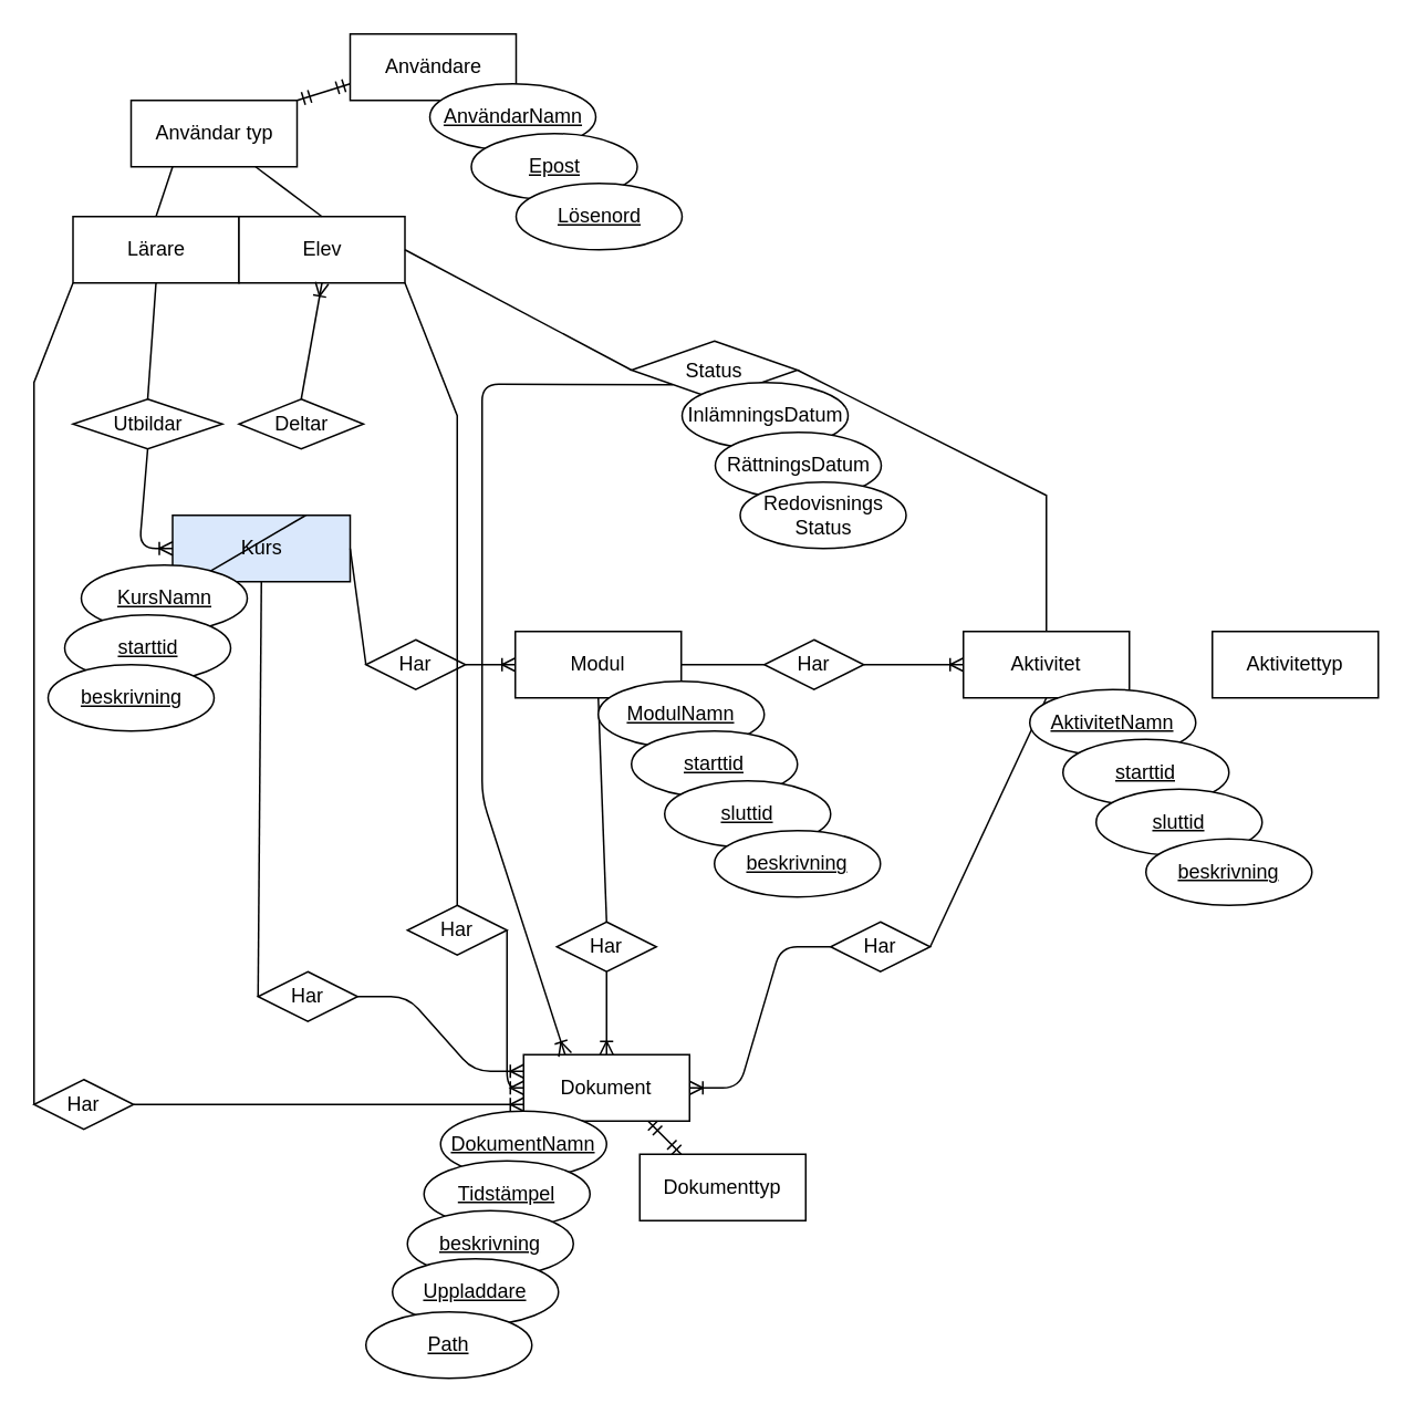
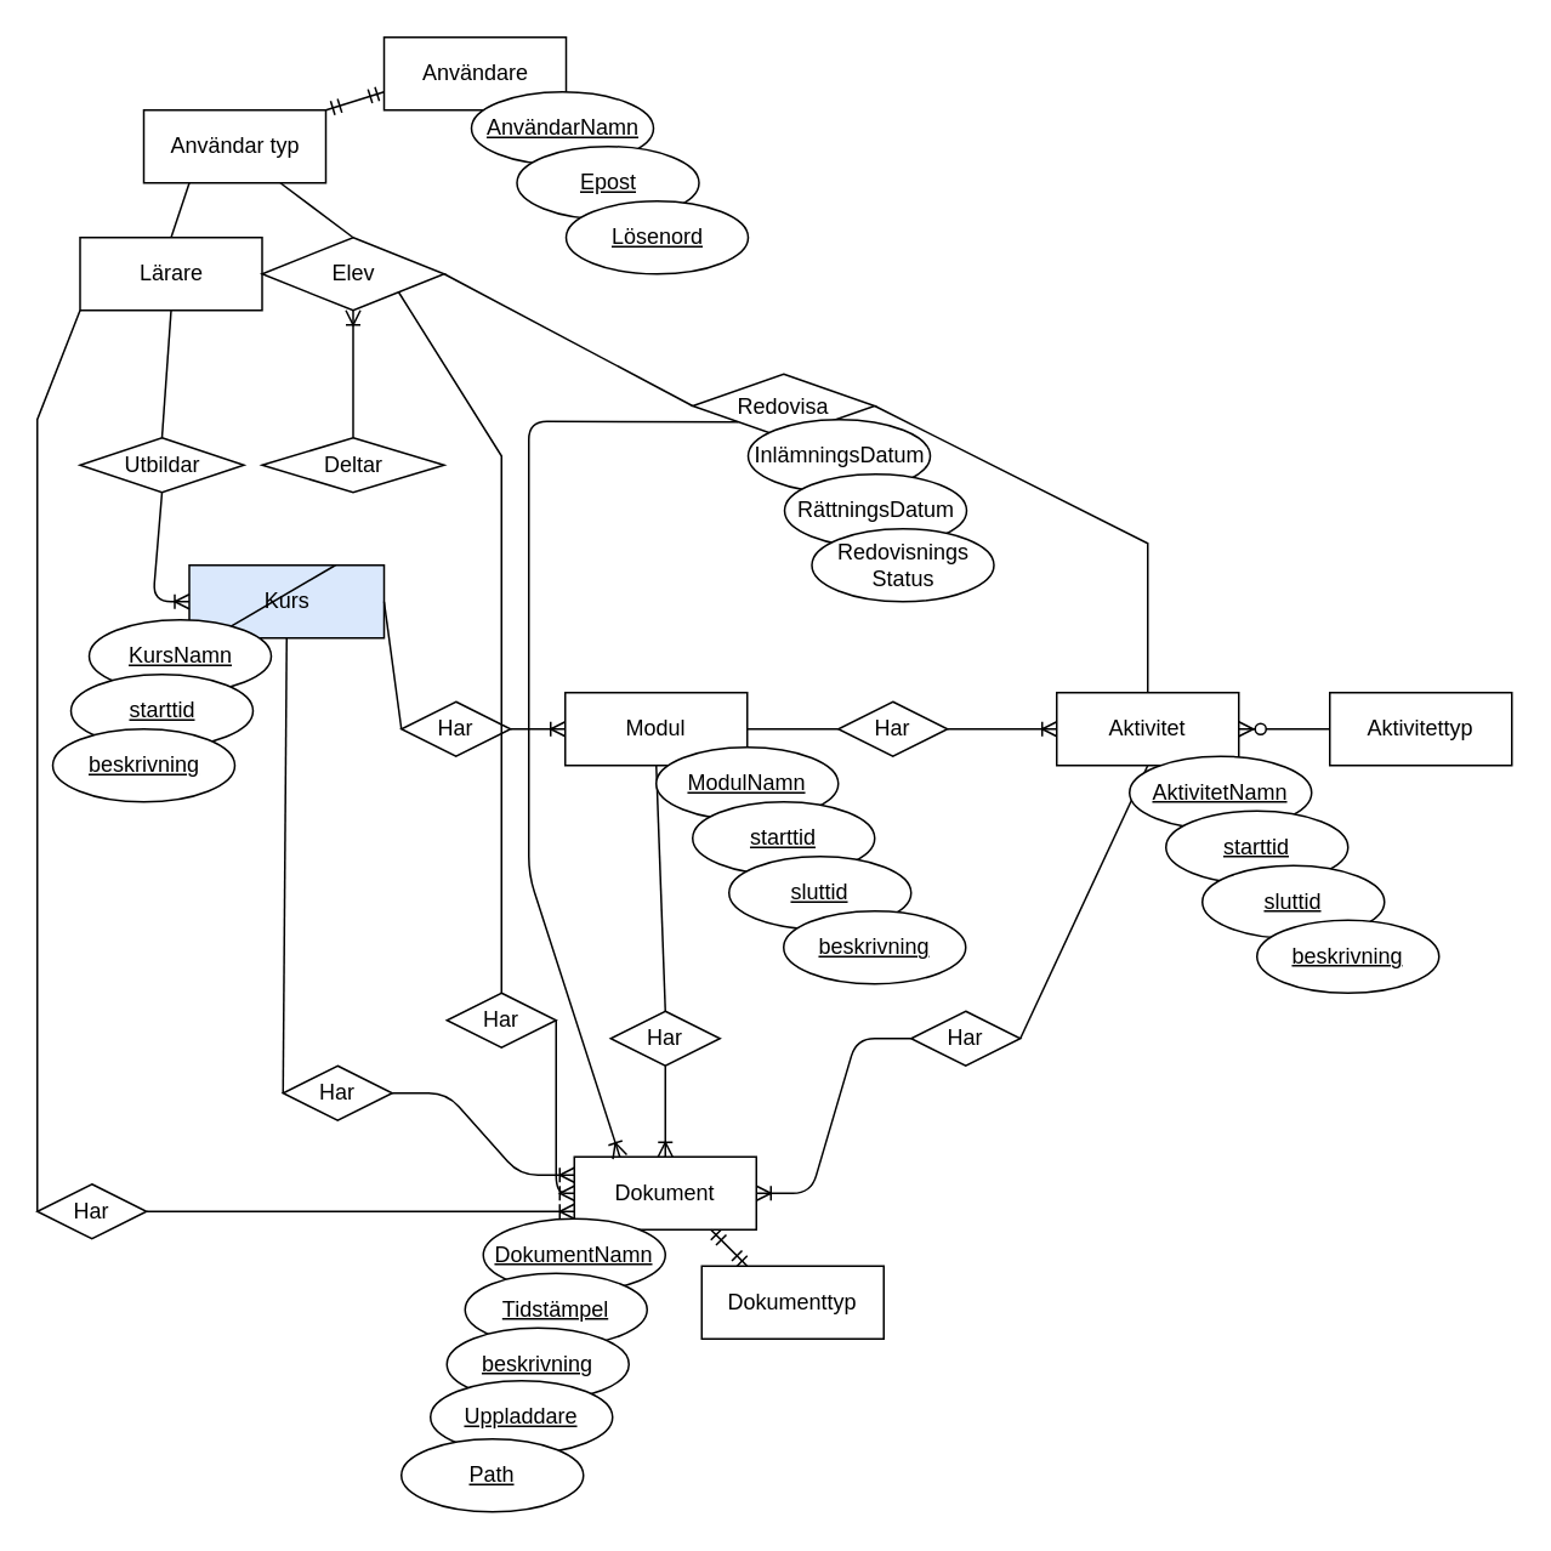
  <mxCell id="0" />
  <mxCell id="1" parent="0" />
  <mxCell id="2" value="Lärare" style="whiteSpace=wrap;html=1;align=center;" parent="1" vertex="1"><mxGeometry x="43.5" y="130" width="100" height="40" as="geometry" /></mxCell>
  <mxCell id="3" value="Kurs" style="whiteSpace=wrap;html=1;align=center;fillColor=#dae8fc;" parent="1" vertex="1"><mxGeometry x="103.5" y="310" width="107" height="40" as="geometry" /></mxCell>
  <mxCell id="4" value="Modul" style="whiteSpace=wrap;html=1;align=center;" parent="1" vertex="1"><mxGeometry x="310" y="380" width="100" height="40" as="geometry" /></mxCell>
  <mxCell id="5" value="Dokument" style="whiteSpace=wrap;html=1;align=center;" parent="1" vertex="1"><mxGeometry x="315" y="635" width="100" height="40" as="geometry" /></mxCell>
  <mxCell id="6" value="Aktivitet" style="whiteSpace=wrap;html=1;align=center;" parent="1" vertex="1"><mxGeometry x="580" y="380" width="100" height="40" as="geometry" /></mxCell>
- <mxCell id="7" value="Elev" style="whiteSpace=wrap;html=1;align=center;" parent="1" vertex="1"><mxGeometry x="143.5" y="130" width="100" height="40" as="geometry" /></mxCell>
+ <mxCell id="7" value="Elev" style="rhombus;whiteSpace=wrap;html=1;align=center;" parent="1" vertex="1"><mxGeometry x="143.5" y="130" width="100" height="40" as="geometry" /></mxCell>
  <mxCell id="8" value="" style="fontSize=12;html=1;endArrow=ERoneToMany;entryX=0;entryY=0.5;entryDx=0;entryDy=0;exitX=0.5;exitY=1;exitDx=0;exitDy=0;" parent="1" source="17" target="3" edge="1"><mxGeometry width="100" height="100" relative="1" as="geometry"><mxPoint x="113.5" y="158" as="sourcePoint" /><mxPoint x="183.5" y="180" as="targetPoint" /><Array as="points"><mxPoint x="83.5" y="330" /></Array></mxGeometry></mxCell>
  <mxCell id="9" value="" style="edgeStyle=entityRelationEdgeStyle;fontSize=12;html=1;endArrow=ERoneToMany;exitX=1;exitY=0.5;exitDx=0;exitDy=0;entryX=0;entryY=0.5;entryDx=0;entryDy=0;" parent="1" source="21" target="4" edge="1"><mxGeometry width="100" height="100" relative="1" as="geometry"><mxPoint x="180" y="430" as="sourcePoint" /><mxPoint x="280" y="330" as="targetPoint" /></mxGeometry></mxCell>
  <mxCell id="10" value="" style="edgeStyle=entityRelationEdgeStyle;fontSize=12;html=1;endArrow=ERoneToMany;exitX=1;exitY=0.5;exitDx=0;exitDy=0;entryX=0;entryY=0.5;entryDx=0;entryDy=0;" parent="1" source="23" target="6" edge="1"><mxGeometry width="100" height="100" relative="1" as="geometry"><mxPoint x="420" y="430" as="sourcePoint" /><mxPoint x="520" y="330" as="targetPoint" /></mxGeometry></mxCell>
  <mxCell id="11" value="" style="fontSize=12;html=1;endArrow=ERoneToMany;entryX=0;entryY=0.5;entryDx=0;entryDy=0;exitX=1;exitY=0.5;exitDx=0;exitDy=0;" parent="1" source="34" target="5" edge="1"><mxGeometry width="100" height="100" relative="1" as="geometry"><mxPoint x="375" y="340" as="sourcePoint" /><mxPoint x="395" y="440" as="targetPoint" /><Array as="points"><mxPoint x="305" y="655" /></Array></mxGeometry></mxCell>
  <mxCell id="12" value="" style="fontSize=12;html=1;endArrow=ERoneToMany;entryX=0;entryY=0.75;entryDx=0;entryDy=0;exitX=1;exitY=0.5;exitDx=0;exitDy=0;" parent="1" source="28" target="5" edge="1"><mxGeometry width="100" height="100" relative="1" as="geometry"><mxPoint x="55" y="335" as="sourcePoint" /><mxPoint x="85" y="635" as="targetPoint" /><Array as="points" /></mxGeometry></mxCell>
  <mxCell id="13" value="" style="fontSize=12;html=1;endArrow=ERoneToMany;entryX=0.5;entryY=0;entryDx=0;entryDy=0;exitX=0.5;exitY=1;exitDx=0;exitDy=0;" parent="1" source="27" target="5" edge="1"><mxGeometry width="100" height="100" relative="1" as="geometry"><mxPoint x="255" y="315" as="sourcePoint" /><mxPoint x="275" y="615" as="targetPoint" /></mxGeometry></mxCell>
  <mxCell id="14" value="" style="edgeStyle=entityRelationEdgeStyle;fontSize=12;html=1;endArrow=ERoneToMany;exitX=1;exitY=0.5;exitDx=0;exitDy=0;entryX=0;entryY=0.25;entryDx=0;entryDy=0;" parent="1" source="26" target="5" edge="1"><mxGeometry width="100" height="100" relative="1" as="geometry"><mxPoint x="345" y="455" as="sourcePoint" /><mxPoint x="285" y="525" as="targetPoint" /></mxGeometry></mxCell>
  <mxCell id="15" value="" style="edgeStyle=entityRelationEdgeStyle;fontSize=12;html=1;endArrow=ERoneToMany;entryX=1;entryY=0.5;entryDx=0;entryDy=0;exitX=0;exitY=0.5;exitDx=0;exitDy=0;" parent="1" source="25" target="5" edge="1"><mxGeometry width="100" height="100" relative="1" as="geometry"><mxPoint x="445" y="545" as="sourcePoint" /><mxPoint x="520" y="685" as="targetPoint" /></mxGeometry></mxCell>
  <mxCell id="16" value="" style="fontSize=12;html=1;endArrow=ERoneToMany;entryX=0.5;entryY=1;entryDx=0;entryDy=0;exitX=0.5;exitY=0;exitDx=0;exitDy=0;" parent="1" source="18" target="7" edge="1"><mxGeometry width="100" height="100" relative="1" as="geometry"><mxPoint x="103.5" y="310" as="sourcePoint" /><mxPoint x="123.5" y="400" as="targetPoint" /><Array as="points" /></mxGeometry></mxCell>
  <mxCell id="17" value="Utbildar" style="shape=rhombus;perimeter=rhombusPerimeter;whiteSpace=wrap;html=1;align=center;" parent="1" vertex="1"><mxGeometry x="43.5" y="240" width="90" height="30" as="geometry" /></mxCell>
- <mxCell id="18" value="Deltar" style="shape=rhombus;perimeter=rhombusPerimeter;whiteSpace=wrap;html=1;align=center;" parent="1" vertex="1"><mxGeometry x="143.5" y="240" width="75" height="30" as="geometry" /></mxCell>
+ <mxCell id="18" value="Deltar" style="shape=rhombus;perimeter=rhombusPerimeter;whiteSpace=wrap;html=1;align=center;" parent="1" vertex="1"><mxGeometry x="143.5" y="240" width="100" height="30" as="geometry" /></mxCell>
  <mxCell id="19" value="" style="endArrow=none;html=1;rounded=0;exitX=0.75;exitY=0;exitDx=0;exitDy=0;" parent="1" source="3" target="48" edge="1"><mxGeometry relative="1" as="geometry"><mxPoint x="243.5" y="300" as="sourcePoint" /><mxPoint x="403.5" y="300" as="targetPoint" /></mxGeometry></mxCell>
  <mxCell id="20" value="" style="endArrow=none;html=1;rounded=0;exitX=0.5;exitY=0;exitDx=0;exitDy=0;entryX=0.5;entryY=1;entryDx=0;entryDy=0;" parent="1" source="17" target="2" edge="1"><mxGeometry relative="1" as="geometry"><mxPoint x="193.75" y="460" as="sourcePoint" /><mxPoint x="203.5" y="420" as="targetPoint" /></mxGeometry></mxCell>
  <mxCell id="21" value="Har" style="shape=rhombus;perimeter=rhombusPerimeter;whiteSpace=wrap;html=1;align=center;" parent="1" vertex="1"><mxGeometry x="220" y="385" width="60" height="30" as="geometry" /></mxCell>
  <mxCell id="22" value="" style="endArrow=none;html=1;rounded=0;exitX=1;exitY=0.5;exitDx=0;exitDy=0;entryX=0;entryY=0.5;entryDx=0;entryDy=0;" parent="1" source="3" target="21" edge="1"><mxGeometry relative="1" as="geometry"><mxPoint x="190.25" y="250" as="sourcePoint" /><mxPoint x="220" y="260" as="targetPoint" /></mxGeometry></mxCell>
  <mxCell id="23" value="Har" style="shape=rhombus;perimeter=rhombusPerimeter;whiteSpace=wrap;html=1;align=center;" parent="1" vertex="1"><mxGeometry x="460" y="385" width="60" height="30" as="geometry" /></mxCell>
  <mxCell id="24" value="" style="endArrow=none;html=1;rounded=0;exitX=1;exitY=0.5;exitDx=0;exitDy=0;entryX=0;entryY=0.5;entryDx=0;entryDy=0;" parent="1" source="4" target="23" edge="1"><mxGeometry relative="1" as="geometry"><mxPoint x="190.25" y="390" as="sourcePoint" /><mxPoint x="200" y="350" as="targetPoint" /></mxGeometry></mxCell>
  <mxCell id="25" value="Har" style="shape=rhombus;perimeter=rhombusPerimeter;whiteSpace=wrap;html=1;align=center;" parent="1" vertex="1"><mxGeometry x="500" y="555" width="60" height="30" as="geometry" /></mxCell>
  <mxCell id="26" value="Har" style="shape=rhombus;perimeter=rhombusPerimeter;whiteSpace=wrap;html=1;align=center;" parent="1" vertex="1"><mxGeometry x="155" y="585" width="60" height="30" as="geometry" /></mxCell>
  <mxCell id="27" value="Har" style="shape=rhombus;perimeter=rhombusPerimeter;whiteSpace=wrap;html=1;align=center;" parent="1" vertex="1"><mxGeometry x="335" y="555" width="60" height="30" as="geometry" /></mxCell>
  <mxCell id="28" value="Har" style="shape=rhombus;perimeter=rhombusPerimeter;whiteSpace=wrap;html=1;align=center;" parent="1" vertex="1"><mxGeometry x="20" y="650" width="60" height="30" as="geometry" /></mxCell>
  <mxCell id="29" value="" style="endArrow=none;html=1;rounded=0;exitX=0;exitY=0.5;exitDx=0;exitDy=0;entryX=0;entryY=1;entryDx=0;entryDy=0;" parent="1" source="28" target="2" edge="1"><mxGeometry relative="1" as="geometry"><mxPoint x="95" y="320" as="sourcePoint" /><mxPoint x="100" y="240" as="targetPoint" /><Array as="points"><mxPoint x="20" y="230" /></Array></mxGeometry></mxCell>
  <mxCell id="30" value="" style="endArrow=none;html=1;rounded=0;exitX=0.5;exitY=0;exitDx=0;exitDy=0;entryX=0.5;entryY=1;entryDx=0;entryDy=0;" parent="1" source="27" target="4" edge="1"><mxGeometry relative="1" as="geometry"><mxPoint x="190.25" y="390" as="sourcePoint" /><mxPoint x="200" y="350" as="targetPoint" /></mxGeometry></mxCell>
  <mxCell id="31" value="" style="endArrow=none;html=1;rounded=0;exitX=1;exitY=0.5;exitDx=0;exitDy=0;entryX=0.5;entryY=1;entryDx=0;entryDy=0;" parent="1" source="25" target="6" edge="1"><mxGeometry relative="1" as="geometry"><mxPoint x="370" y="470" as="sourcePoint" /><mxPoint x="370" y="430" as="targetPoint" /></mxGeometry></mxCell>
  <mxCell id="32" value="" style="endArrow=none;html=1;rounded=0;exitX=0;exitY=0.5;exitDx=0;exitDy=0;entryX=0.5;entryY=1;entryDx=0;entryDy=0;" parent="1" source="26" target="3" edge="1"><mxGeometry relative="1" as="geometry"><mxPoint x="530" y="495" as="sourcePoint" /><mxPoint x="640" y="430" as="targetPoint" /></mxGeometry></mxCell>
- <mxCell id="33" value="Status" style="shape=rhombus;perimeter=rhombusPerimeter;whiteSpace=wrap;html=1;align=center;" parent="1" vertex="1"><mxGeometry x="380" y="205" width="100" height="35" as="geometry" /></mxCell>
+ <mxCell id="33" value="Redovisa" style="shape=rhombus;perimeter=rhombusPerimeter;whiteSpace=wrap;html=1;align=center;" parent="1" vertex="1"><mxGeometry x="380" y="205" width="100" height="35" as="geometry" /></mxCell>
  <mxCell id="34" value="Har" style="shape=rhombus;perimeter=rhombusPerimeter;whiteSpace=wrap;html=1;align=center;" parent="1" vertex="1"><mxGeometry x="245" y="545" width="60" height="30" as="geometry" /></mxCell>
  <mxCell id="35" value="" style="endArrow=none;html=1;rounded=0;exitX=0.5;exitY=0;exitDx=0;exitDy=0;entryX=1;entryY=1;entryDx=0;entryDy=0;" parent="1" source="34" target="7" edge="1"><mxGeometry relative="1" as="geometry"><mxPoint x="160" y="515" as="sourcePoint" /><mxPoint x="163.5" y="430" as="targetPoint" /><Array as="points"><mxPoint x="275" y="250" /></Array></mxGeometry></mxCell>
  <mxCell id="36" value="" style="endArrow=none;html=1;rounded=0;exitX=0;exitY=0.5;exitDx=0;exitDy=0;entryX=1;entryY=0.5;entryDx=0;entryDy=0;" parent="1" source="33" target="7" edge="1"><mxGeometry relative="1" as="geometry"><mxPoint x="283.5" y="530" as="sourcePoint" /><mxPoint x="253.5" y="310" as="targetPoint" /></mxGeometry></mxCell>
  <mxCell id="37" value="" style="endArrow=none;html=1;rounded=0;exitX=0.5;exitY=0;exitDx=0;exitDy=0;entryX=1;entryY=0.5;entryDx=0;entryDy=0;" parent="1" source="6" target="33" edge="1"><mxGeometry relative="1" as="geometry"><mxPoint x="420" y="550" as="sourcePoint" /><mxPoint x="440" y="325" as="targetPoint" /><Array as="points"><mxPoint x="630" y="298" /></Array></mxGeometry></mxCell>
  <mxCell id="38" value="&lt;span&gt;Aktivitettyp&lt;/span&gt;" style="whiteSpace=wrap;html=1;align=center;" parent="1" vertex="1"><mxGeometry x="730" y="380" width="100" height="40" as="geometry" /></mxCell>
  <mxCell id="39" value="&lt;span&gt;Dokumenttyp&lt;/span&gt;" style="whiteSpace=wrap;html=1;align=center;" parent="1" vertex="1"><mxGeometry x="385" y="695" width="100" height="40" as="geometry" /></mxCell>
  <mxCell id="40" value="ModulNamn" style="ellipse;whiteSpace=wrap;html=1;align=center;fontStyle=4;" parent="1" vertex="1"><mxGeometry x="360" y="410" width="100" height="40" as="geometry" /></mxCell>
  <mxCell id="41" value="starttid" style="ellipse;whiteSpace=wrap;html=1;align=center;fontStyle=4;" parent="1" vertex="1"><mxGeometry x="380" y="440" width="100" height="40" as="geometry" /></mxCell>
  <mxCell id="42" value="sluttid" style="ellipse;whiteSpace=wrap;html=1;align=center;fontStyle=4;" parent="1" vertex="1"><mxGeometry x="400" y="470" width="100" height="40" as="geometry" /></mxCell>
  <mxCell id="43" value="&#10;&#10;beskrivning&#10;&#10;" style="ellipse;whiteSpace=wrap;html=1;align=center;fontStyle=4;" parent="1" vertex="1"><mxGeometry x="430" y="500" width="100" height="40" as="geometry" /></mxCell>
  <mxCell id="44" value="AktivitetNamn" style="ellipse;whiteSpace=wrap;html=1;align=center;fontStyle=4;" parent="1" vertex="1"><mxGeometry x="620" y="415" width="100" height="40" as="geometry" /></mxCell>
  <mxCell id="45" value="starttid" style="ellipse;whiteSpace=wrap;html=1;align=center;fontStyle=4;" parent="1" vertex="1"><mxGeometry x="640" y="445" width="100" height="40" as="geometry" /></mxCell>
  <mxCell id="46" value="sluttid" style="ellipse;whiteSpace=wrap;html=1;align=center;fontStyle=4;" parent="1" vertex="1"><mxGeometry x="660" y="475" width="100" height="40" as="geometry" /></mxCell>
  <mxCell id="47" value="&#10;&#10;beskrivning&#10;&#10;" style="ellipse;whiteSpace=wrap;html=1;align=center;fontStyle=4;" parent="1" vertex="1"><mxGeometry x="690" y="505" width="100" height="40" as="geometry" /></mxCell>
  <mxCell id="48" value="KursNamn" style="ellipse;whiteSpace=wrap;html=1;align=center;fontStyle=4;" parent="1" vertex="1"><mxGeometry x="48.5" y="340" width="100" height="40" as="geometry" /></mxCell>
  <mxCell id="49" value="starttid" style="ellipse;whiteSpace=wrap;html=1;align=center;fontStyle=4;" parent="1" vertex="1"><mxGeometry x="38.5" y="370" width="100" height="40" as="geometry" /></mxCell>
  <mxCell id="50" value="&#10;&#10;beskrivning&#10;&#10;" style="ellipse;whiteSpace=wrap;html=1;align=center;fontStyle=4;" parent="1" vertex="1"><mxGeometry x="28.5" y="400" width="100" height="40" as="geometry" /></mxCell>
  <mxCell id="51" value="DokumentNamn" style="ellipse;whiteSpace=wrap;html=1;align=center;fontStyle=4;" parent="1" vertex="1"><mxGeometry x="265" y="669" width="100" height="40" as="geometry" /></mxCell>
  <mxCell id="52" value="Tidstämpel" style="ellipse;whiteSpace=wrap;html=1;align=center;fontStyle=4;" parent="1" vertex="1"><mxGeometry x="255" y="699" width="100" height="40" as="geometry" /></mxCell>
  <mxCell id="53" value="&#10;&#10;beskrivning&#10;&#10;" style="ellipse;whiteSpace=wrap;html=1;align=center;fontStyle=4;" parent="1" vertex="1"><mxGeometry x="245" y="729" width="100" height="40" as="geometry" /></mxCell>
  <mxCell id="54" value="" style="fontSize=12;html=1;endArrow=ERmandOne;startArrow=ERmandOne;exitX=0.75;exitY=1;exitDx=0;exitDy=0;entryX=0.25;entryY=0;entryDx=0;entryDy=0;" parent="1" source="5" target="39" edge="1"><mxGeometry width="100" height="100" relative="1" as="geometry"><mxPoint x="695" y="385" as="sourcePoint" /><mxPoint x="745" y="385" as="targetPoint" /></mxGeometry></mxCell>
  <mxCell id="55" value="Uppladdare" style="ellipse;whiteSpace=wrap;html=1;align=center;fontStyle=4;" parent="1" vertex="1"><mxGeometry x="236" y="758" width="100" height="40" as="geometry" /></mxCell>
  <mxCell id="56" value="Användare" style="whiteSpace=wrap;html=1;align=center;" parent="1" vertex="1"><mxGeometry x="210.5" y="20" width="100" height="40" as="geometry" /></mxCell>
  <mxCell id="57" value="Användar typ" style="whiteSpace=wrap;html=1;align=center;" parent="1" vertex="1"><mxGeometry x="78.5" y="60" width="100" height="40" as="geometry" /></mxCell>
  <mxCell id="58" value="" style="fontSize=12;html=1;endArrow=ERmandOne;startArrow=ERmandOne;exitX=1;exitY=0;exitDx=0;exitDy=0;entryX=0;entryY=0.75;entryDx=0;entryDy=0;" parent="1" source="57" target="56" edge="1"><mxGeometry width="100" height="100" relative="1" as="geometry"><mxPoint x="693.5" y="480" as="sourcePoint" /><mxPoint x="743.5" y="480" as="targetPoint" /></mxGeometry></mxCell>
  <mxCell id="59" value="" style="endArrow=none;html=1;rounded=0;exitX=0.5;exitY=0;exitDx=0;exitDy=0;entryX=0.75;entryY=1;entryDx=0;entryDy=0;" parent="1" source="7" target="57" edge="1"><mxGeometry relative="1" as="geometry"><mxPoint x="387.5" y="247.5" as="sourcePoint" /><mxPoint x="253.5" y="160" as="targetPoint" /></mxGeometry></mxCell>
  <mxCell id="60" value="" style="endArrow=none;html=1;rounded=0;exitX=0.5;exitY=0;exitDx=0;exitDy=0;entryX=0.25;entryY=1;entryDx=0;entryDy=0;" parent="1" source="2" target="57" edge="1"><mxGeometry relative="1" as="geometry"><mxPoint x="203.5" y="140" as="sourcePoint" /><mxPoint x="168.5" y="120" as="targetPoint" /></mxGeometry></mxCell>
  <mxCell id="61" value="AnvändarNamn" style="ellipse;whiteSpace=wrap;html=1;align=center;fontStyle=4;" parent="1" vertex="1"><mxGeometry x="258.5" y="50" width="100" height="40" as="geometry" /></mxCell>
  <mxCell id="62" value="Epost" style="ellipse;whiteSpace=wrap;html=1;align=center;fontStyle=4;" parent="1" vertex="1"><mxGeometry x="283.5" y="80" width="100" height="40" as="geometry" /></mxCell>
  <mxCell id="63" value="Lösenord" style="ellipse;whiteSpace=wrap;html=1;align=center;fontStyle=4;" parent="1" vertex="1"><mxGeometry x="310.5" y="110" width="100" height="40" as="geometry" /></mxCell>
  <mxCell id="64" value="InlämningsDatum" style="ellipse;whiteSpace=wrap;html=1;align=center;" parent="1" vertex="1"><mxGeometry x="410.5" y="230" width="100" height="40" as="geometry" /></mxCell>
  <mxCell id="65" value="RättningsDatum" style="ellipse;whiteSpace=wrap;html=1;align=center;" parent="1" vertex="1"><mxGeometry x="430.5" y="260" width="100" height="40" as="geometry" /></mxCell>
  <mxCell id="66" value="Redovisnings&lt;br&gt;Status" style="ellipse;whiteSpace=wrap;html=1;align=center;" vertex="1" parent="1"><mxGeometry x="445.5" y="290" width="100" height="40" as="geometry" /></mxCell>
  <mxCell id="67" value="Path" style="ellipse;whiteSpace=wrap;html=1;align=center;fontStyle=4;" vertex="1" parent="1"><mxGeometry x="220" y="790" width="100" height="40" as="geometry" /></mxCell>
+ <mxCell id="68" value="" style="edgeStyle=entityRelationEdgeStyle;fontSize=12;html=1;endArrow=ERzeroToMany;endFill=1;exitX=0;exitY=0.5;exitDx=0;exitDy=0;entryX=1;entryY=0.5;entryDx=0;entryDy=0;" edge="1" parent="1" source="38" target="6"><mxGeometry width="100" height="100" relative="1" as="geometry"><mxPoint x="400" y="340" as="sourcePoint" /><mxPoint x="500" y="240" as="targetPoint" /></mxGeometry></mxCell>
  <mxCell id="69" value="" style="fontSize=12;html=1;endArrow=ERoneToMany;exitX=0;exitY=1;exitDx=0;exitDy=0;entryX=0.25;entryY=0;entryDx=0;entryDy=0;" edge="1" parent="1" source="33" target="5"><mxGeometry width="100" height="100" relative="1" as="geometry"><mxPoint x="290" y="410" as="sourcePoint" /><mxPoint x="320" y="410" as="targetPoint" /><Array as="points"><mxPoint x="290" y="231" /><mxPoint x="290" y="480" /></Array></mxGeometry></mxCell>
